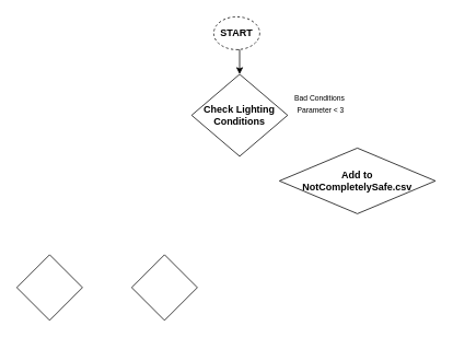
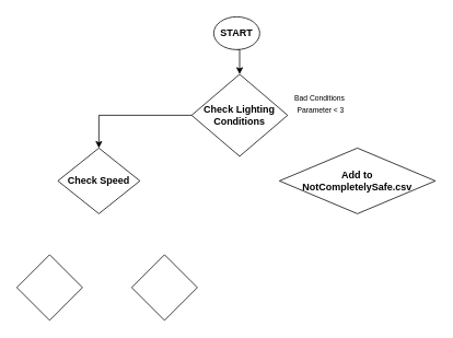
  <mxCell id="0" />
  <mxCell id="1" parent="0" />
  <mxCell id="2" style="edgeStyle=orthogonalEdgeStyle;rounded=0;orthogonalLoop=1;jettySize=auto;html=1;exitX=0.5;exitY=1;exitDx=0;exitDy=0;entryX=0.5;entryY=0;entryDx=0;entryDy=0;" edge="1" parent="1" source="3" target="5"><mxGeometry relative="1" as="geometry" /></mxCell>
- <mxCell id="3" value="&lt;b&gt;START&lt;/b&gt;" style="ellipse;whiteSpace=wrap;html=1;dashed=1;" vertex="1" parent="1"><mxGeometry x="260" y="20" width="56" height="40" as="geometry" /></mxCell>
+ <mxCell id="3" value="&lt;b&gt;START&lt;/b&gt;" style="ellipse;whiteSpace=wrap;html=1;" vertex="1" parent="1"><mxGeometry x="260" y="20" width="56" height="40" as="geometry" /></mxCell>
+ <mxCell id="4" style="edgeStyle=orthogonalEdgeStyle;rounded=0;orthogonalLoop=1;jettySize=auto;html=1;exitX=0;exitY=0.5;exitDx=0;exitDy=0;entryX=0.5;entryY=0;entryDx=0;entryDy=0;" edge="1" parent="1" source="5" target="6"><mxGeometry relative="1" as="geometry" /></mxCell>
  <mxCell id="5" value="&lt;b&gt;Check Lighting Conditions&lt;/b&gt;" style="rhombus;whiteSpace=wrap;html=1;" vertex="1" parent="1"><mxGeometry x="233" y="90" width="117" height="100" as="geometry" /></mxCell>
+ <mxCell id="6" value="&lt;b&gt;Check Speed&lt;/b&gt;" style="rhombus;whiteSpace=wrap;html=1;" vertex="1" parent="1"><mxGeometry x="70" y="180" width="100" height="80" as="geometry" /></mxCell>
  <mxCell id="7" value="&lt;b&gt;Add to &lt;br&gt;NotCompletelySafe.csv&lt;/b&gt;" style="rhombus;whiteSpace=wrap;html=1;" vertex="1" parent="1"><mxGeometry x="340" y="180" width="190" height="80" as="geometry" /></mxCell>
  <mxCell id="8" value="&lt;font style=&quot;font-size: 9px&quot;&gt;Bad Conditions&amp;nbsp;&lt;br&gt;Parameter &amp;lt; 3&lt;/font&gt;" style="text;html=1;align=center;verticalAlign=middle;resizable=0;points=[];autosize=1;strokeColor=none;fillColor=none;" vertex="1" parent="1"><mxGeometry x="350" y="105" width="80" height="40" as="geometry" /></mxCell>
  <mxCell id="9" value="" style="rhombus;whiteSpace=wrap;html=1;fontSize=9;direction=south;" vertex="1" parent="1"><mxGeometry x="20" y="310" width="80" height="80" as="geometry" /></mxCell>
  <mxCell id="10" value="" style="rhombus;whiteSpace=wrap;html=1;fontSize=9;" vertex="1" parent="1"><mxGeometry x="160" y="310" width="80" height="80" as="geometry" /></mxCell>
